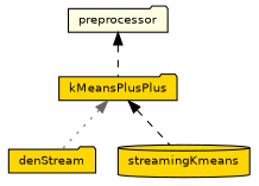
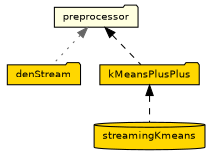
  digraph {
    node [color=black fillcolor=gold fontname=Helvetica fontsize=10 shape=folder style=filled]
    edge [color=black dir=back fontname=Helvetica fontsize=10 labelfontname=Helvetica labelfontsize=10 style=dashed]
    n1 [fillcolor=lightyellow fontcolor=black height=0.2 label=preprocessor width=0.4]
    n2 [height=0.2 label=denStream width=0.4]
    n3 [height=0.2 label=kMeansPlusPlus width=0.4]
    n4 [height=0.2 label=streamingKmeans shape=cylinder width=0.4]
-   n3 -> n2 [color=gray40 style=dotted]
+   n1 -> n2 [color=gray40 style=dotted]
    n1 -> n3
    n3 -> n4
  }
